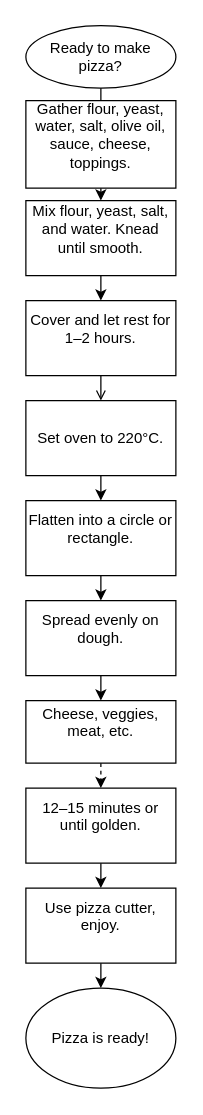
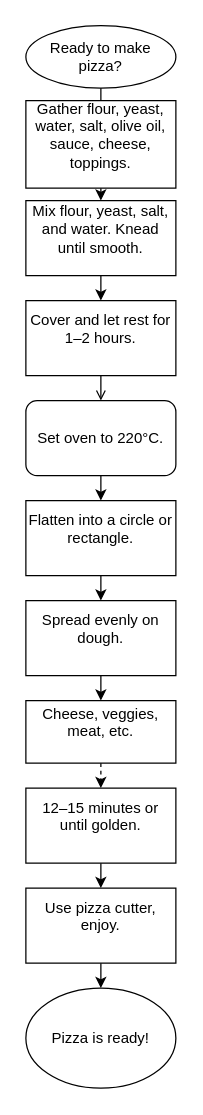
  <mxCell id="0" />
  <mxCell id="1" parent="0" />
  <mxCell id="2" style="edgeStyle=orthogonalEdgeStyle;rounded=0;orthogonalLoop=1;jettySize=auto;html=1;entryX=0.5;entryY=0;entryDx=0;entryDy=0;" parent="1" edge="1"><mxGeometry relative="1" as="geometry"><mxPoint x="80" y="60" as="sourcePoint" /><mxPoint x="80" y="90" as="targetPoint" /></mxGeometry></mxCell>
  <mxCell id="3" style="edgeStyle=orthogonalEdgeStyle;rounded=0;orthogonalLoop=1;jettySize=auto;html=1;exitX=0.5;exitY=1;exitDx=0;exitDy=0;entryX=0.5;entryY=0;entryDx=0;entryDy=0;" edge="1" parent="1" source="4" target="6"><mxGeometry relative="1" as="geometry" /></mxCell>
  <mxCell id="4" value="&#10;Gather flour, yeast, water, salt, olive oil, sauce, cheese, toppings.&#10;&#10;" style="rounded=0;whiteSpace=wrap;html=1;" vertex="1" parent="1"><mxGeometry x="20" y="80" width="120" height="70" as="geometry" /></mxCell>
  <mxCell id="5" style="edgeStyle=orthogonalEdgeStyle;rounded=0;orthogonalLoop=1;jettySize=auto;html=1;exitX=0.5;exitY=1;exitDx=0;exitDy=0;entryX=0.5;entryY=0;entryDx=0;entryDy=0;" edge="1" parent="1" source="6" target="8"><mxGeometry relative="1" as="geometry" /></mxCell>
  <mxCell id="6" value="&#10;Mix flour, yeast, salt, and water. Knead until smooth.&#10;&#10;" style="rounded=0;whiteSpace=wrap;html=1;" vertex="1" parent="1"><mxGeometry x="20" y="160" width="120" height="60" as="geometry" /></mxCell>
  <mxCell id="7" style="edgeStyle=orthogonalEdgeStyle;rounded=0;orthogonalLoop=1;jettySize=auto;html=1;exitX=0.5;exitY=1;exitDx=0;exitDy=0;entryX=0.5;entryY=0;entryDx=0;entryDy=0;endArrow=open;" edge="1" parent="1" source="8" target="10"><mxGeometry relative="1" as="geometry" /></mxCell>
  <mxCell id="8" value="&#10;Cover and let rest for 1–2 hours.&#10;&#10;" style="rounded=0;whiteSpace=wrap;html=1;" vertex="1" parent="1"><mxGeometry x="20" y="240" width="120" height="60" as="geometry" /></mxCell>
  <mxCell id="9" style="edgeStyle=orthogonalEdgeStyle;rounded=0;orthogonalLoop=1;jettySize=auto;html=1;exitX=0.5;exitY=1;exitDx=0;exitDy=0;entryX=0.5;entryY=0;entryDx=0;entryDy=0;" edge="1" parent="1" source="10" target="12"><mxGeometry relative="1" as="geometry" /></mxCell>
- <mxCell id="10" value="&lt;br&gt;Set oven to 220°C.&lt;div&gt;&lt;br/&gt;&lt;/div&gt;" style="rounded=0;whiteSpace=wrap;html=1;" vertex="1" parent="1"><mxGeometry x="20" y="320" width="120" height="60" as="geometry" /></mxCell>
+ <mxCell id="10" value="&lt;br&gt;Set oven to 220°C.&lt;div&gt;&lt;br/&gt;&lt;/div&gt;" style="whiteSpace=wrap;html=1;rounded=1;" vertex="1" parent="1"><mxGeometry x="20" y="320" width="120" height="60" as="geometry" /></mxCell>
  <mxCell id="11" style="edgeStyle=orthogonalEdgeStyle;rounded=0;orthogonalLoop=1;jettySize=auto;html=1;exitX=0.5;exitY=1;exitDx=0;exitDy=0;entryX=0.5;entryY=0;entryDx=0;entryDy=0;" edge="1" parent="1" source="12" target="14"><mxGeometry relative="1" as="geometry" /></mxCell>
  <mxCell id="12" value="&#10;Flatten into a circle or rectangle.&#10;&#10;" style="rounded=0;whiteSpace=wrap;html=1;" vertex="1" parent="1"><mxGeometry x="20" y="400" width="120" height="60" as="geometry" /></mxCell>
  <mxCell id="13" style="edgeStyle=orthogonalEdgeStyle;rounded=0;orthogonalLoop=1;jettySize=auto;html=1;exitX=0.5;exitY=1;exitDx=0;exitDy=0;entryX=0.5;entryY=0;entryDx=0;entryDy=0;" edge="1" parent="1" source="14" target="16"><mxGeometry relative="1" as="geometry" /></mxCell>
  <mxCell id="14" value="&#10;Spread evenly on dough.&#10;&#10;" style="rounded=0;whiteSpace=wrap;html=1;" vertex="1" parent="1"><mxGeometry x="20" y="480" width="120" height="60" as="geometry" /></mxCell>
  <mxCell id="15" style="edgeStyle=orthogonalEdgeStyle;rounded=0;orthogonalLoop=1;jettySize=auto;html=1;exitX=0.5;exitY=1;exitDx=0;exitDy=0;entryX=0.5;entryY=0;entryDx=0;entryDy=0;dashed=1;" edge="1" parent="1" source="16" target="19"><mxGeometry relative="1" as="geometry" /></mxCell>
  <mxCell id="16" value="&#10;Cheese, veggies, meat, etc.&#10;&#10;" style="rounded=0;whiteSpace=wrap;html=1;" vertex="1" parent="1"><mxGeometry x="20" y="560" width="120" height="50" as="geometry" /></mxCell>
  <mxCell id="17" value="Ready to make pizza?" style="ellipse;whiteSpace=wrap;html=1;" vertex="1" parent="1"><mxGeometry x="20" y="20" width="120" height="50" as="geometry" /></mxCell>
  <mxCell id="18" style="edgeStyle=orthogonalEdgeStyle;rounded=0;orthogonalLoop=1;jettySize=auto;html=1;exitX=0.5;exitY=1;exitDx=0;exitDy=0;entryX=0.5;entryY=0;entryDx=0;entryDy=0;" edge="1" parent="1" source="19" target="21"><mxGeometry relative="1" as="geometry" /></mxCell>
  <mxCell id="19" value="&#10;12–15 minutes or until golden.&#10;&#10;" style="rounded=0;whiteSpace=wrap;html=1;" vertex="1" parent="1"><mxGeometry x="20" y="630" width="120" height="60" as="geometry" /></mxCell>
  <mxCell id="20" style="edgeStyle=orthogonalEdgeStyle;rounded=0;orthogonalLoop=1;jettySize=auto;html=1;exitX=0.5;exitY=1;exitDx=0;exitDy=0;entryX=0.5;entryY=0;entryDx=0;entryDy=0;" edge="1" parent="1" source="21"><mxGeometry relative="1" as="geometry"><mxPoint x="80" y="790" as="targetPoint" /></mxGeometry></mxCell>
  <mxCell id="21" value="&#10;Use pizza cutter, enjoy.&#10;&#10;" style="rounded=0;whiteSpace=wrap;html=1;" vertex="1" parent="1"><mxGeometry x="20" y="710" width="120" height="60" as="geometry" /></mxCell>
  <mxCell id="22" value="Pizza is ready!" style="ellipse;whiteSpace=wrap;html=1;" vertex="1" parent="1"><mxGeometry x="20" y="790" width="120" height="80" as="geometry" /></mxCell>
